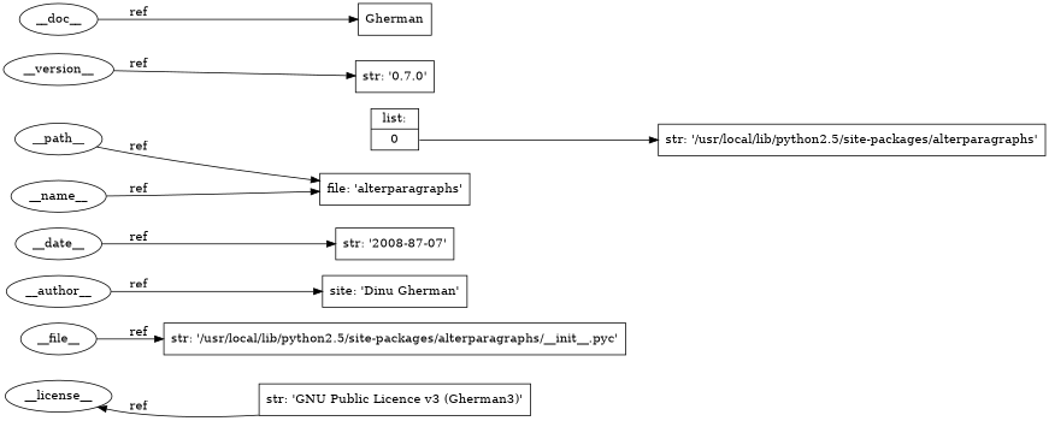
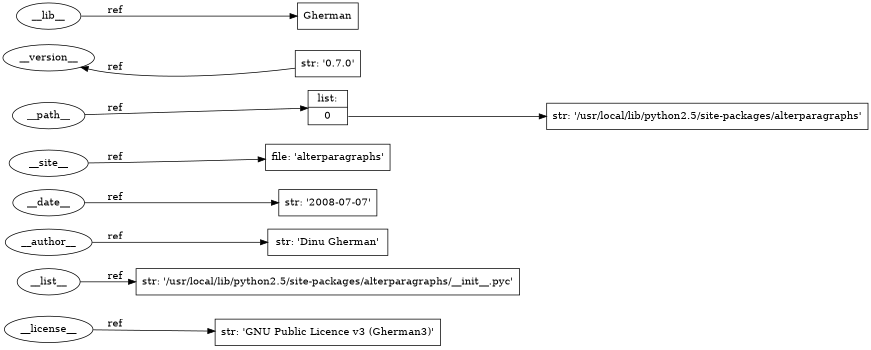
  digraph {
    rankdir=LR
    node [shape=ellipse]
    n1 [label=__license__]
    n2 [label="str: 'GNU Public Licence v3 (Gherman3)'" shape=box]
-   n3 [label=__file__]
+   n3 [label=__list__]
    n4 [label="str: '/usr/local/lib/python2.5/site-packages/alterparagraphs/__init__.pyc'" shape=box]
    n5 [label=__author__]
-   n6 [label="site: 'Dinu Gherman'" shape=box]
+   n6 [label="str: 'Dinu Gherman'" shape=box]
    n7 [label=__date__]
-   n8 [label="str: '2008-87-07'" shape=box]
+   n8 [label="str: '2008-07-07'" shape=box]
    n9 [label=__path__]
    n10 [label="list: | <0> 0" shape=record]
    n11 [label="str: '/usr/local/lib/python2.5/site-packages/alterparagraphs'" shape=box]
-   n12 [label=__name__]
+   n12 [label=__site__]
    n13 [label="file: 'alterparagraphs'" shape=box]
    n14 [label=__version__]
    n15 [label="str: '0.7.0'" shape=box]
-   n16 [label=__doc__]
+   n16 [label=__lib__]
    n17 [label=Gherman shape=box]
-   n2 -> n1 [label=ref]
+   n1 -> n2 [label=ref]
    n3 -> n4 [label=ref]
    n5 -> n6 [label=ref]
    n7 -> n8 [label=ref]
-   n9 -> n13 [label=ref]
+   n9 -> n10 [label=ref]
    n10 -> n11 [tailport=0]
    n12 -> n13 [label=ref]
-   n14 -> n15 [label=ref]
+   n15 -> n14 [label=ref]
    n16 -> n17 [label=ref]
  }
